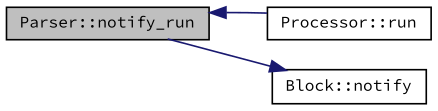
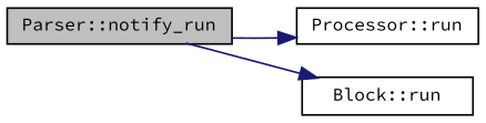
  digraph {
    fontname="Source Code Pro"
    rankdir=LR
    node [color=black fillcolor=white fontname="Source Code Pro" fontsize=10 shape=record style=filled]
    edge [color=midnightblue fontname="Source Code Pro" fontsize=10 labelfontname=Helvetica labelfontsize=10 style=solid]
    n1 [fillcolor=grey75 fontcolor=black height=0.2 label="Parser::notify_run" width=0.4]
    n2 [height=0.2 label="Processor::run" width=0.4]
-   n3 [height=0.2 label="Block::notify" width=0.4]
-   n2 -> n1
+   n3 [height=0.2 label="Block::run" width=0.4]
+   n1 -> n2
    n1 -> n3
  }
